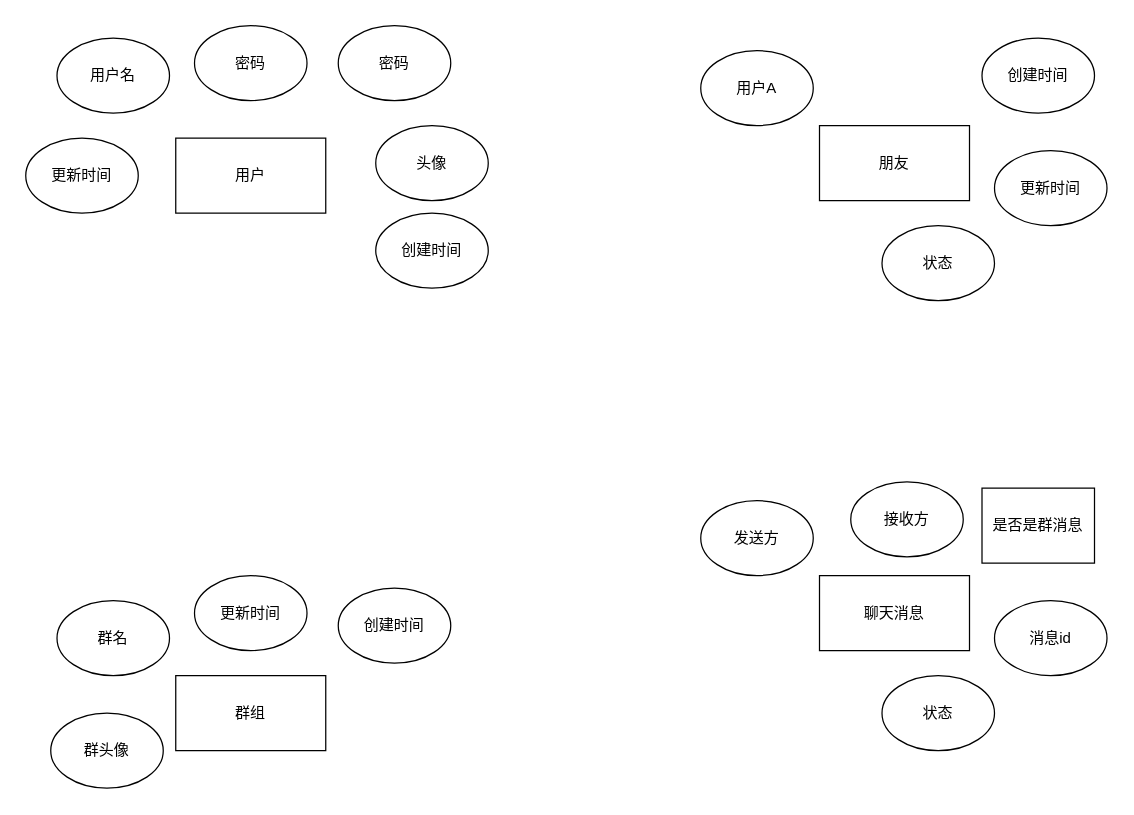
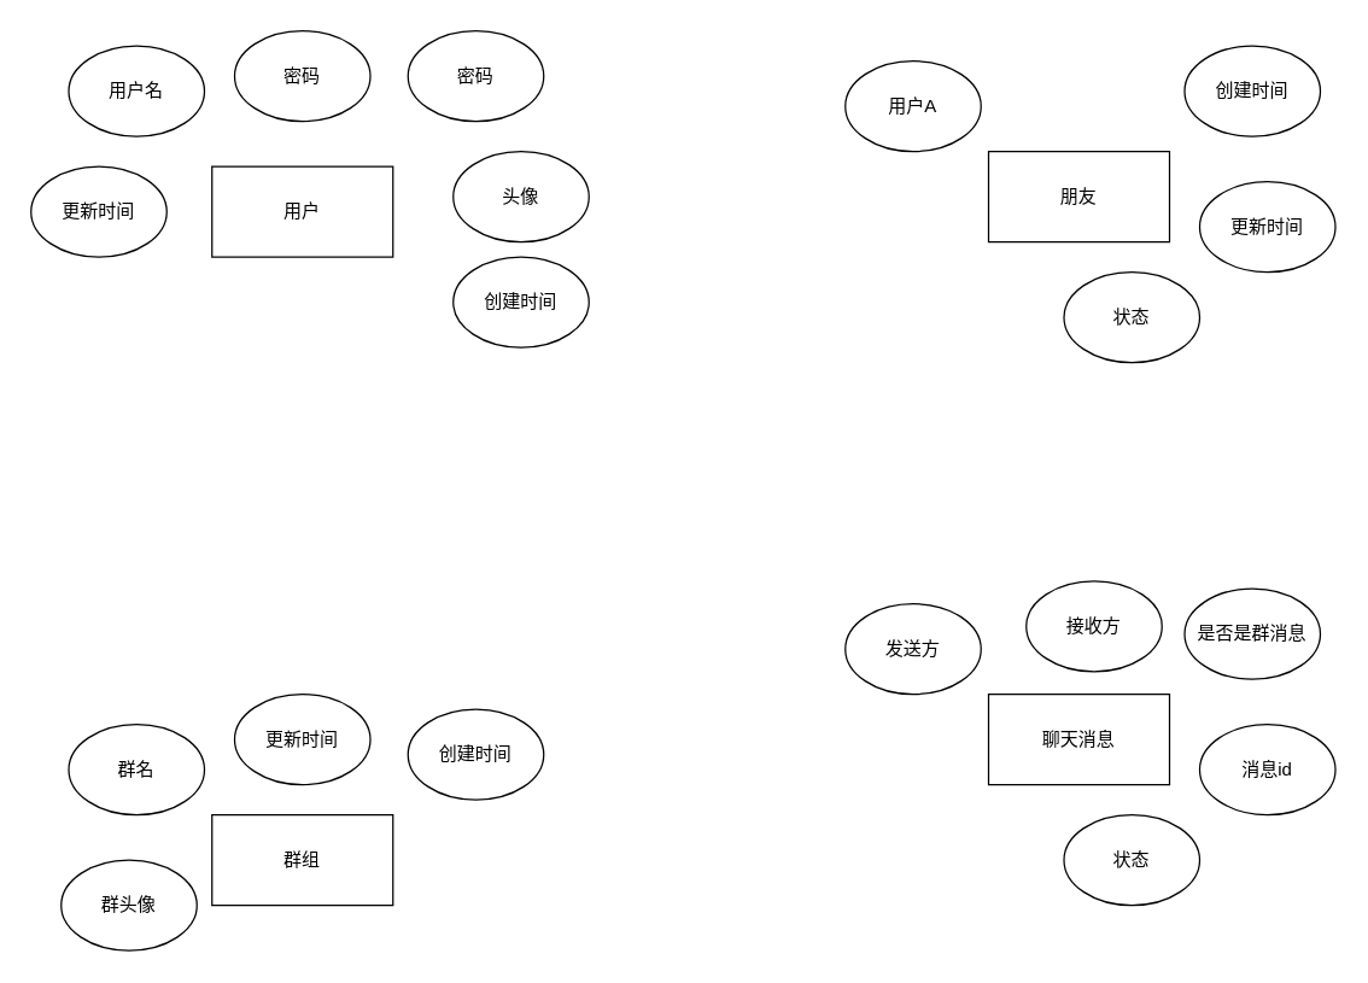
  <mxCell id="0" />
  <mxCell id="1" parent="0" />
  <mxCell id="2" value="用户" style="rounded=0;whiteSpace=wrap;html=1;" vertex="1" parent="1"><mxGeometry x="140" y="110" width="120" height="60" as="geometry" /></mxCell>
  <mxCell id="3" value="用户名" style="ellipse;whiteSpace=wrap;html=1;" vertex="1" parent="1"><mxGeometry x="45" y="30" width="90" height="60" as="geometry" /></mxCell>
  <mxCell id="4" value="密码" style="ellipse;whiteSpace=wrap;html=1;" vertex="1" parent="1"><mxGeometry x="155" y="20" width="90" height="60" as="geometry" /></mxCell>
  <mxCell id="5" value="密码" style="ellipse;whiteSpace=wrap;html=1;" vertex="1" parent="1"><mxGeometry x="270" y="20" width="90" height="60" as="geometry" /></mxCell>
  <mxCell id="6" value="群组" style="rounded=0;whiteSpace=wrap;html=1;" vertex="1" parent="1"><mxGeometry x="140" y="540" width="120" height="60" as="geometry" /></mxCell>
  <mxCell id="7" value="群名" style="ellipse;whiteSpace=wrap;html=1;" vertex="1" parent="1"><mxGeometry x="45" y="480" width="90" height="60" as="geometry" /></mxCell>
  <mxCell id="8" value="创建时间" style="ellipse;whiteSpace=wrap;html=1;" vertex="1" parent="1"><mxGeometry x="300" y="170" width="90" height="60" as="geometry" /></mxCell>
  <mxCell id="9" value="更新时间" style="ellipse;whiteSpace=wrap;html=1;" vertex="1" parent="1"><mxGeometry x="20" y="110" width="90" height="60" as="geometry" /></mxCell>
  <mxCell id="10" value="创建时间" style="ellipse;whiteSpace=wrap;html=1;" vertex="1" parent="1"><mxGeometry x="270" y="470" width="90" height="60" as="geometry" /></mxCell>
  <mxCell id="11" value="更新时间" style="ellipse;whiteSpace=wrap;html=1;" vertex="1" parent="1"><mxGeometry x="155" y="460" width="90" height="60" as="geometry" /></mxCell>
  <mxCell id="12" value="群头像" style="ellipse;whiteSpace=wrap;html=1;" vertex="1" parent="1"><mxGeometry x="40" y="570" width="90" height="60" as="geometry" /></mxCell>
  <mxCell id="13" value="头像" style="ellipse;whiteSpace=wrap;html=1;" vertex="1" parent="1"><mxGeometry x="300" y="100" width="90" height="60" as="geometry" /></mxCell>
  <mxCell id="14" value="朋友" style="rounded=0;whiteSpace=wrap;html=1;" vertex="1" parent="1"><mxGeometry x="655" y="100" width="120" height="60" as="geometry" /></mxCell>
  <mxCell id="15" value="用户A" style="ellipse;whiteSpace=wrap;html=1;" vertex="1" parent="1"><mxGeometry x="560" y="40" width="90" height="60" as="geometry" /></mxCell>
  <mxCell id="16" value="创建时间" style="ellipse;whiteSpace=wrap;html=1;" vertex="1" parent="1"><mxGeometry x="785" y="30" width="90" height="60" as="geometry" /></mxCell>
  <mxCell id="17" value="更新时间" style="ellipse;whiteSpace=wrap;html=1;" vertex="1" parent="1"><mxGeometry x="795" y="120" width="90" height="60" as="geometry" /></mxCell>
  <mxCell id="18" value="状态" style="ellipse;whiteSpace=wrap;html=1;" vertex="1" parent="1"><mxGeometry x="705" y="180" width="90" height="60" as="geometry" /></mxCell>
  <mxCell id="19" value="聊天消息" style="rounded=0;whiteSpace=wrap;html=1;" vertex="1" parent="1"><mxGeometry x="655" y="460" width="120" height="60" as="geometry" /></mxCell>
  <mxCell id="20" value="发送方" style="ellipse;whiteSpace=wrap;html=1;" vertex="1" parent="1"><mxGeometry x="560" y="400" width="90" height="60" as="geometry" /></mxCell>
  <mxCell id="21" value="接收方" style="ellipse;whiteSpace=wrap;html=1;" vertex="1" parent="1"><mxGeometry x="680" y="385" width="90" height="60" as="geometry" /></mxCell>
- <mxCell id="22" value="是否是群消息" style="whiteSpace=wrap;html=1;rounded=0;" vertex="1" parent="1"><mxGeometry x="785" y="390" width="90" height="60" as="geometry" /></mxCell>
+ <mxCell id="22" value="是否是群消息" style="ellipse;whiteSpace=wrap;html=1;" vertex="1" parent="1"><mxGeometry x="785" y="390" width="90" height="60" as="geometry" /></mxCell>
  <mxCell id="23" value="消息id" style="ellipse;whiteSpace=wrap;html=1;" vertex="1" parent="1"><mxGeometry x="795" y="480" width="90" height="60" as="geometry" /></mxCell>
  <mxCell id="24" value="状态" style="ellipse;whiteSpace=wrap;html=1;" vertex="1" parent="1"><mxGeometry x="705" y="540" width="90" height="60" as="geometry" /></mxCell>
